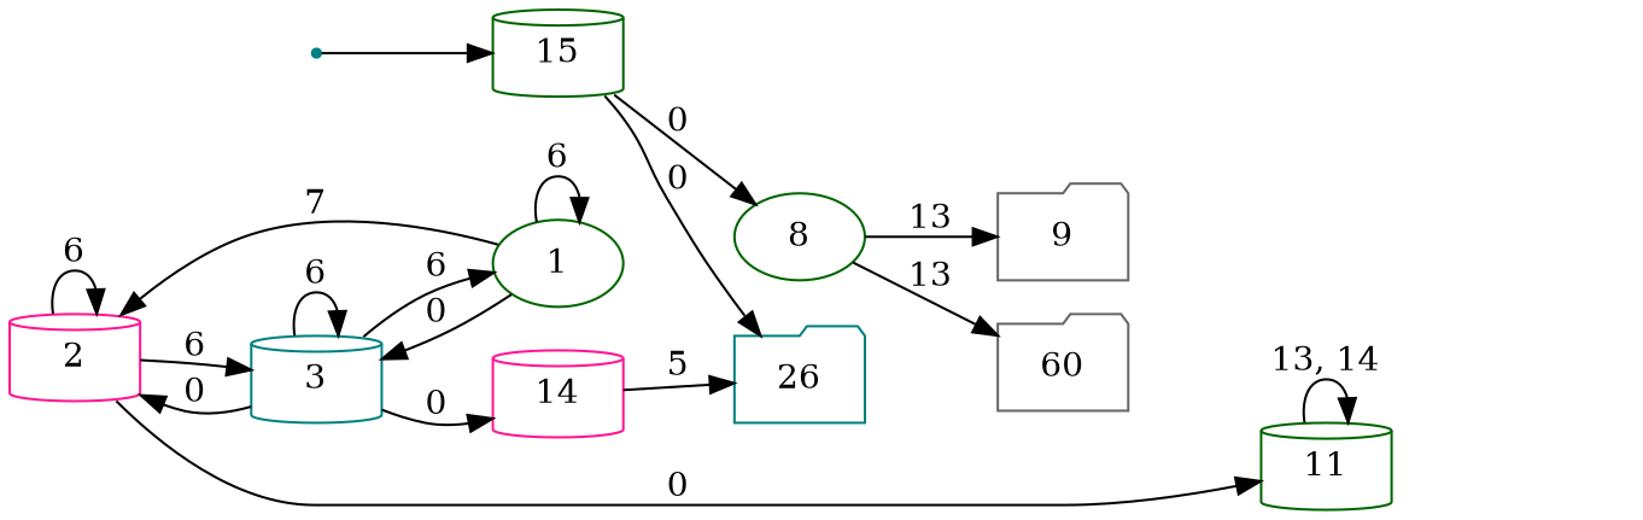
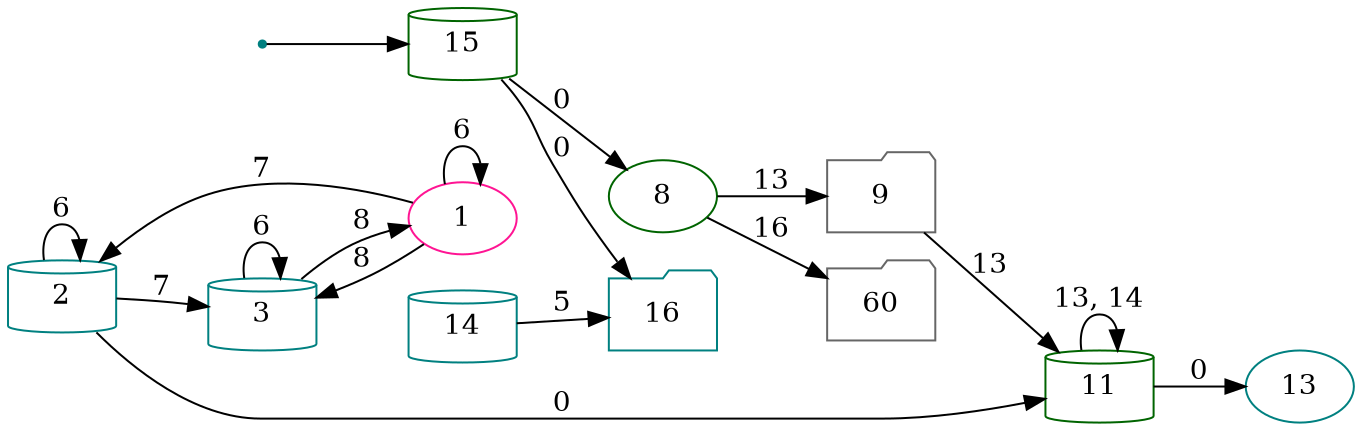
  digraph {
    rankdir=LR
    node [color=teal shape=cylinder]
    inic [shape=point]
    15 [color=darkgreen]
    8 [color=darkgreen shape=ellipse]
-   16 [shape=folder label=26]
+   16 [shape=folder]
    9 [color=gray40 shape=folder]
    n6 [color=gray40 label=60 shape=folder]
-   1 [color=darkgreen shape=ellipse]
-   2 [color=deeppink]
+   1 [color=deeppink shape=ellipse]
+   2
    3
    11 [color=darkgreen]
-   14 [color=deeppink]
+   14
+   13 [shape=ellipse]
    inic -> 15
    15 -> 8 [label=0]
    15 -> 16 [label=0]
    8 -> 9 [label=13]
-   8 -> n6 [label=13]
+   8 -> n6 [label=16]
+   9 -> 11 [label=13]
    1 -> 1 [label=6]
    1 -> 2 [label=7]
-   1 -> 3 [label=0]
+   1 -> 3 [label=8]
    2 -> 2 [label=6]
-   2 -> 3 [label=6]
+   2 -> 3 [label=7]
    2 -> 11 [label=0]
-   3 -> 1 [label=6]
-   3 -> 2 [label=0]
+   3 -> 1 [label=8]
    3 -> 3 [label=6]
-   3 -> 14 [label=0]
    11 -> 11 [label="13, 14"]
+   11 -> 13 [label=0]
    14 -> 16 [label=5]
  }
